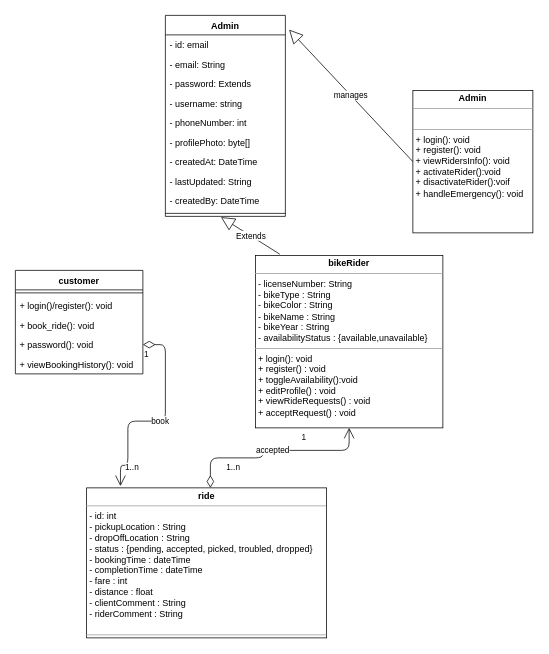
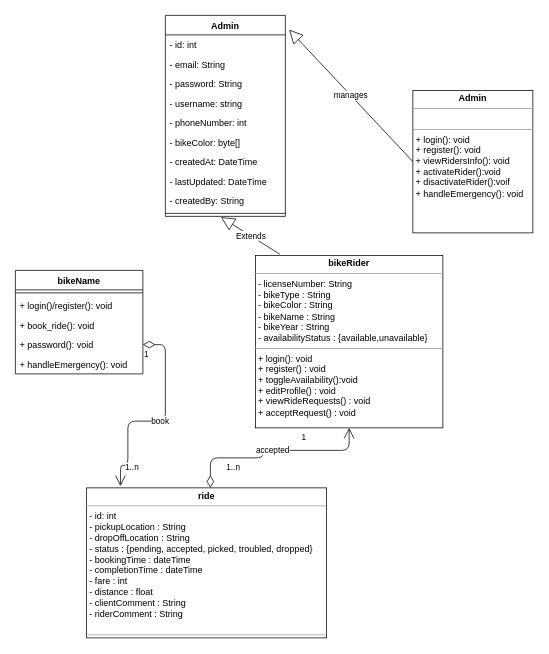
  <mxCell id="0" />
  <mxCell id="1" parent="0" />
  <mxCell id="2" value="Admin" style="swimlane;fontStyle=1;align=center;verticalAlign=top;childLayout=stackLayout;horizontal=1;startSize=26;horizontalStack=0;resizeParent=1;resizeParentMax=0;resizeLast=0;collapsible=1;marginBottom=0;" vertex="1" parent="1"><mxGeometry x="220" y="20" width="160" height="268" as="geometry" /></mxCell>
- <mxCell id="3" value="- id: email" style="text;strokeColor=none;fillColor=none;align=left;verticalAlign=top;spacingLeft=4;spacingRight=4;overflow=hidden;rotatable=0;points=[[0,0.5],[1,0.5]];portConstraint=eastwest;" vertex="1" parent="2"><mxGeometry y="26" width="160" height="26" as="geometry" /></mxCell>
+ <mxCell id="3" value="- id: int" style="text;strokeColor=none;fillColor=none;align=left;verticalAlign=top;spacingLeft=4;spacingRight=4;overflow=hidden;rotatable=0;points=[[0,0.5],[1,0.5]];portConstraint=eastwest;" vertex="1" parent="2"><mxGeometry y="26" width="160" height="26" as="geometry" /></mxCell>
  <mxCell id="4" value="- email: String" style="text;strokeColor=none;fillColor=none;align=left;verticalAlign=top;spacingLeft=4;spacingRight=4;overflow=hidden;rotatable=0;points=[[0,0.5],[1,0.5]];portConstraint=eastwest;" vertex="1" parent="2"><mxGeometry y="52" width="160" height="26" as="geometry" /></mxCell>
- <mxCell id="5" value="- password: Extends" style="text;strokeColor=none;fillColor=none;align=left;verticalAlign=top;spacingLeft=4;spacingRight=4;overflow=hidden;rotatable=0;points=[[0,0.5],[1,0.5]];portConstraint=eastwest;" vertex="1" parent="2"><mxGeometry y="78" width="160" height="26" as="geometry" /></mxCell>
+ <mxCell id="5" value="- password: String" style="text;strokeColor=none;fillColor=none;align=left;verticalAlign=top;spacingLeft=4;spacingRight=4;overflow=hidden;rotatable=0;points=[[0,0.5],[1,0.5]];portConstraint=eastwest;" vertex="1" parent="2"><mxGeometry y="78" width="160" height="26" as="geometry" /></mxCell>
  <mxCell id="6" value="- username: string" style="text;strokeColor=none;fillColor=none;align=left;verticalAlign=top;spacingLeft=4;spacingRight=4;overflow=hidden;rotatable=0;points=[[0,0.5],[1,0.5]];portConstraint=eastwest;" vertex="1" parent="2"><mxGeometry y="104" width="160" height="26" as="geometry" /></mxCell>
  <mxCell id="7" value="- phoneNumber: int" style="text;strokeColor=none;fillColor=none;align=left;verticalAlign=top;spacingLeft=4;spacingRight=4;overflow=hidden;rotatable=0;points=[[0,0.5],[1,0.5]];portConstraint=eastwest;" vertex="1" parent="2"><mxGeometry y="130" width="160" height="26" as="geometry" /></mxCell>
- <mxCell id="8" value="- profilePhoto: byte[]" style="text;strokeColor=none;fillColor=none;align=left;verticalAlign=top;spacingLeft=4;spacingRight=4;overflow=hidden;rotatable=0;points=[[0,0.5],[1,0.5]];portConstraint=eastwest;" vertex="1" parent="2"><mxGeometry y="156" width="160" height="26" as="geometry" /></mxCell>
+ <mxCell id="8" value="- bikeColor: byte[]" style="text;strokeColor=none;fillColor=none;align=left;verticalAlign=top;spacingLeft=4;spacingRight=4;overflow=hidden;rotatable=0;points=[[0,0.5],[1,0.5]];portConstraint=eastwest;" vertex="1" parent="2"><mxGeometry y="156" width="160" height="26" as="geometry" /></mxCell>
  <mxCell id="9" value="- createdAt: DateTime" style="text;strokeColor=none;fillColor=none;align=left;verticalAlign=top;spacingLeft=4;spacingRight=4;overflow=hidden;rotatable=0;points=[[0,0.5],[1,0.5]];portConstraint=eastwest;" vertex="1" parent="2"><mxGeometry y="182" width="160" height="26" as="geometry" /></mxCell>
- <mxCell id="10" value="- lastUpdated: String" style="text;strokeColor=none;fillColor=none;align=left;verticalAlign=top;spacingLeft=4;spacingRight=4;overflow=hidden;rotatable=0;points=[[0,0.5],[1,0.5]];portConstraint=eastwest;" vertex="1" parent="2"><mxGeometry y="208" width="160" height="26" as="geometry" /></mxCell>
- <mxCell id="11" value="- createdBy: DateTime" style="text;strokeColor=none;fillColor=none;align=left;verticalAlign=top;spacingLeft=4;spacingRight=4;overflow=hidden;rotatable=0;points=[[0,0.5],[1,0.5]];portConstraint=eastwest;" vertex="1" parent="2"><mxGeometry y="234" width="160" height="26" as="geometry" /></mxCell>
+ <mxCell id="10" value="- lastUpdated: DateTime" style="text;strokeColor=none;fillColor=none;align=left;verticalAlign=top;spacingLeft=4;spacingRight=4;overflow=hidden;rotatable=0;points=[[0,0.5],[1,0.5]];portConstraint=eastwest;" vertex="1" parent="2"><mxGeometry y="208" width="160" height="26" as="geometry" /></mxCell>
+ <mxCell id="11" value="- createdBy: String" style="text;strokeColor=none;fillColor=none;align=left;verticalAlign=top;spacingLeft=4;spacingRight=4;overflow=hidden;rotatable=0;points=[[0,0.5],[1,0.5]];portConstraint=eastwest;" vertex="1" parent="2"><mxGeometry y="234" width="160" height="26" as="geometry" /></mxCell>
  <mxCell id="12" value="" style="line;strokeWidth=1;fillColor=none;align=left;verticalAlign=middle;spacingTop=-1;spacingLeft=3;spacingRight=3;rotatable=0;labelPosition=right;points=[];portConstraint=eastwest;strokeColor=inherit;" vertex="1" parent="2"><mxGeometry y="260" width="160" height="8" as="geometry" /></mxCell>
- <mxCell id="13" value="customer" style="swimlane;fontStyle=1;align=center;verticalAlign=top;childLayout=stackLayout;horizontal=1;startSize=26;horizontalStack=0;resizeParent=1;resizeParentMax=0;resizeLast=0;collapsible=1;marginBottom=0;" vertex="1" parent="1"><mxGeometry x="20" y="360" width="170" height="138" as="geometry" /></mxCell>
+ <mxCell id="13" value="bikeName" style="swimlane;fontStyle=1;align=center;verticalAlign=top;childLayout=stackLayout;horizontal=1;startSize=26;horizontalStack=0;resizeParent=1;resizeParentMax=0;resizeLast=0;collapsible=1;marginBottom=0;" vertex="1" parent="1"><mxGeometry x="20" y="360" width="170" height="138" as="geometry" /></mxCell>
  <mxCell id="14" value="" style="line;strokeWidth=1;fillColor=none;align=left;verticalAlign=middle;spacingTop=-1;spacingLeft=3;spacingRight=3;rotatable=0;labelPosition=right;points=[];portConstraint=eastwest;strokeColor=inherit;" vertex="1" parent="13"><mxGeometry y="26" width="170" height="8" as="geometry" /></mxCell>
  <mxCell id="15" value="+ login()/register(): void" style="text;strokeColor=none;fillColor=none;align=left;verticalAlign=top;spacingLeft=4;spacingRight=4;overflow=hidden;rotatable=0;points=[[0,0.5],[1,0.5]];portConstraint=eastwest;" vertex="1" parent="13"><mxGeometry y="34" width="170" height="26" as="geometry" /></mxCell>
  <mxCell id="16" value="+ book_ride(): void" style="text;strokeColor=none;fillColor=none;align=left;verticalAlign=top;spacingLeft=4;spacingRight=4;overflow=hidden;rotatable=0;points=[[0,0.5],[1,0.5]];portConstraint=eastwest;" vertex="1" parent="13"><mxGeometry y="60" width="170" height="26" as="geometry" /></mxCell>
  <mxCell id="17" value="+ password(): void" style="text;strokeColor=none;fillColor=none;align=left;verticalAlign=top;spacingLeft=4;spacingRight=4;overflow=hidden;rotatable=0;points=[[0,0.5],[1,0.5]];portConstraint=eastwest;" vertex="1" parent="13"><mxGeometry y="86" width="170" height="26" as="geometry" /></mxCell>
- <mxCell id="18" value="+ viewBookingHistory(): void" style="text;strokeColor=none;fillColor=none;align=left;verticalAlign=top;spacingLeft=4;spacingRight=4;overflow=hidden;rotatable=0;points=[[0,0.5],[1,0.5]];portConstraint=eastwest;" vertex="1" parent="13"><mxGeometry y="112" width="170" height="26" as="geometry" /></mxCell>
+ <mxCell id="18" value="+ handleEmergency(): void" style="text;strokeColor=none;fillColor=none;align=left;verticalAlign=top;spacingLeft=4;spacingRight=4;overflow=hidden;rotatable=0;points=[[0,0.5],[1,0.5]];portConstraint=eastwest;" vertex="1" parent="13"><mxGeometry y="112" width="170" height="26" as="geometry" /></mxCell>
  <mxCell id="19" value="&lt;p style=&quot;margin:0px;margin-top:4px;text-align:center;&quot;&gt;&lt;b&gt;bikeRider&lt;/b&gt;&lt;/p&gt;&lt;hr size=&quot;1&quot;&gt;&lt;p style=&quot;margin:0px;margin-left:4px;&quot;&gt;- licenseNumber: String&lt;/p&gt;&lt;p style=&quot;margin:0px;margin-left:4px;&quot;&gt;- bikeType : String&lt;/p&gt;&lt;p style=&quot;margin:0px;margin-left:4px;&quot;&gt;- bikeColor : String&lt;/p&gt;&lt;p style=&quot;margin:0px;margin-left:4px;&quot;&gt;- bikeName : String&lt;/p&gt;&lt;p style=&quot;margin:0px;margin-left:4px;&quot;&gt;- bikeYear : String&lt;/p&gt;&lt;p style=&quot;margin:0px;margin-left:4px;&quot;&gt;- availabilityStatus : {available,unavailable}&lt;/p&gt;&lt;hr size=&quot;1&quot;&gt;&lt;p style=&quot;margin:0px;margin-left:4px;&quot;&gt;+ login(): void&lt;/p&gt;&lt;p style=&quot;margin:0px;margin-left:4px;&quot;&gt;+ register() : void&lt;/p&gt;&lt;p style=&quot;margin:0px;margin-left:4px;&quot;&gt;+ toggleAvailability():void&lt;/p&gt;&lt;p style=&quot;margin:0px;margin-left:4px;&quot;&gt;+ editProfile() : void&lt;/p&gt;&lt;p style=&quot;margin:0px;margin-left:4px;&quot;&gt;+ viewRideRequests() : void&lt;/p&gt;&lt;p style=&quot;margin:0px;margin-left:4px;&quot;&gt;+ acceptRequest() : void&lt;/p&gt;" style="verticalAlign=top;align=left;overflow=fill;fontSize=12;fontFamily=Helvetica;html=1;" vertex="1" parent="1"><mxGeometry x="340" y="340" width="250" height="230" as="geometry" /></mxCell>
  <mxCell id="20" value="Extends" style="endArrow=block;endSize=16;endFill=0;html=1;entryX=0.463;entryY=1.125;entryDx=0;entryDy=0;entryPerimeter=0;exitX=0.13;exitY=-0.007;exitDx=0;exitDy=0;exitPerimeter=0;" edge="1" parent="1" source="19" target="12"><mxGeometry width="160" relative="1" as="geometry"><mxPoint x="100" y="350" as="sourcePoint" /><mxPoint x="171.04" y="286.994" as="targetPoint" /></mxGeometry></mxCell>
  <mxCell id="21" value="&lt;p style=&quot;margin:0px;margin-top:4px;text-align:center;&quot;&gt;&lt;b&gt;ride&lt;/b&gt;&lt;/p&gt;&lt;hr size=&quot;1&quot;&gt;&lt;p style=&quot;margin:0px;margin-left:4px;&quot;&gt;- id: int&lt;/p&gt;&lt;p style=&quot;margin:0px;margin-left:4px;&quot;&gt;- pickupLocation : String&lt;/p&gt;&lt;p style=&quot;margin:0px;margin-left:4px;&quot;&gt;- dropOffLocation : String&lt;/p&gt;&lt;p style=&quot;margin:0px;margin-left:4px;&quot;&gt;- status : {pending, accepted, picked, troubled, dropped}&lt;/p&gt;&lt;p style=&quot;margin:0px;margin-left:4px;&quot;&gt;- bookingTime : dateTime&lt;/p&gt;&lt;p style=&quot;margin:0px;margin-left:4px;&quot;&gt;- completionTime : dateTime&lt;/p&gt;&lt;p style=&quot;margin:0px;margin-left:4px;&quot;&gt;- fare : int&lt;/p&gt;&lt;p style=&quot;margin:0px;margin-left:4px;&quot;&gt;- distance : float&lt;/p&gt;&lt;p style=&quot;margin:0px;margin-left:4px;&quot;&gt;- clientComment : String&lt;/p&gt;&lt;p style=&quot;margin:0px;margin-left:4px;&quot;&gt;- riderComment : String&lt;/p&gt;&lt;span style=&quot;color: rgba(0, 0, 0, 0); font-family: monospace; font-size: 0px;&quot;&gt;%3CmxGraphModel%3E%3Croot%3E%3CmxCell%20id%3D%220%22%2F%3E%3CmxCell%20id%3D%221%22%20parent%3D%220%22%2F%3E%3CmxCell%20id%3D%222%22%20value%3D%22book%22%20style%3D%22endArrow%3Dopen%3Bhtml%3D1%3BendSize%3D12%3BstartArrow%3DdiamondThin%3BstartSize%3D14%3BstartFill%3D0%3BedgeStyle%3DorthogonalEdgeStyle%3BexitX%3D1%3BexitY%3D0.5%3BexitDx%3D0%3BexitDy%3D0%3BentryX%3D0.141%3BentryY%3D-0.012%3BentryDx%3D0%3BentryDy%3D0%3BentryPerimeter%3D0%3B%22%20edge%3D%221%22%20parent%3D%221%22%3E%3CmxGeometry%20relative%3D%221%22%20as%3D%22geometry%22%3E%3CmxPoint%20x%3D%22180%22%20y%3D%22479%22%20as%3D%22sourcePoint%22%2F%3E%3CmxPoint%20x%3D%22125.12%22%20y%3D%22667.96%22%20as%3D%22targetPoint%22%2F%3E%3CArray%20as%3D%22points%22%3E%3CmxPoint%20x%3D%22210%22%20y%3D%22479%22%2F%3E%3CmxPoint%20x%3D%22210%22%20y%3D%22581%22%2F%3E%3CmxPoint%20x%3D%22125%22%20y%3D%22581%22%2F%3E%3C%2FArray%3E%3C%2FmxGeometry%3E%3C%2FmxCell%3E%3CmxCell%20id%3D%223%22%20value%3D%221%22%20style%3D%22edgeLabel%3Bresizable%3D0%3Bhtml%3D1%3Balign%3Dleft%3BverticalAlign%3Dtop%3B%22%20connectable%3D%220%22%20vertex%3D%221%22%20parent%3D%222%22%3E%3CmxGeometry%20x%3D%22-1%22%20relative%3D%221%22%20as%3D%22geometry%22%2F%3E%3C%2FmxCell%3E%3CmxCell%20id%3D%224%22%20value%3D%221..n%22%20style%3D%22edgeLabel%3Bresizable%3D0%3Bhtml%3D1%3Balign%3Dright%3BverticalAlign%3Dtop%3B%22%20connectable%3D%220%22%20vertex%3D%221%22%20parent%3D%222%22%3E%3CmxGeometry%20x%3D%221%22%20relative%3D%221%22%20as%3D%22geometry%22%3E%3CmxPoint%20x%3D%2225%22%20y%3D%22-38%22%20as%3D%22offset%22%2F%3E%3C%2FmxGeometry%3E%3C%2FmxCell%3E%3C%2Froot%3E%3C%2FmxGraphModel%3E&lt;/span&gt;&lt;span style=&quot;color: rgba(0, 0, 0, 0); font-family: monospace; font-size: 0px;&quot;&gt;%3CmxGraphModel%3E%3Croot%3E%3CmxCell%20id%3D%220%22%2F%3E%3CmxCell%20id%3D%221%22%20parent%3D%220%22%2F%3E%3CmxCell%20id%3D%222%22%20value%3D%22book%22%20style%3D%22endArrow%3Dopen%3Bhtml%3D1%3BendSize%3D12%3BstartArrow%3DdiamondThin%3BstartSize%3D14%3BstartFill%3D0%3BedgeStyle%3DorthogonalEdgeStyle%3BexitX%3D1%3BexitY%3D0.5%3BexitDx%3D0%3BexitDy%3D0%3BentryX%3D0.141%3BentryY%3D-0.012%3BentryDx%3D0%3BentryDy%3D0%3BentryPerimeter%3D0%3B%22%20edge%3D%221%22%20parent%3D%221%22%3E%3CmxGeometry%20relative%3D%221%22%20as%3D%22geometry%22%3E%3CmxPoint%20x%3D%22180%22%20y%3D%22479%22%20as%3D%22sourcePoint%22%2F%3E%3CmxPoint%20x%3D%22125.12%22%20y%3D%22667.96%22%20as%3D%22targetPoint%22%2F%3E%3CArray%20as%3D%22points%22%3E%3CmxPoint%20x%3D%22210%22%20y%3D%22479%22%2F%3E%3CmxPoint%20x%3D%22210%22%20y%3D%22581%22%2F%3E%3CmxPoint%20x%3D%22125%22%20y%3D%22581%22%2F%3E%3C%2FArray%3E%3C%2FmxGeometry%3E%3C%2FmxCell%3E%3CmxCell%20id%3D%223%22%20value%3D%221%22%20style%3D%22edgeLabel%3Bresizable%3D0%3Bhtml%3D1%3Balign%3Dleft%3BverticalAlign%3Dtop%3B%22%20connectable%3D%220%22%20vertex%3D%221%22%20parent%3D%222%22%3E%3CmxGeometry%20x%3D%22-1%22%20relative%3D%221%22%20as%3D%22geometry%22%2F%3E%3C%2FmxCell%3E%3CmxCell%20id%3D%224%22%20value%3D%221..n%22%20style%3D%22edgeLabel%3Bresizable%3D0%3Bhtml%3D1%3Balign%3Dright%3BverticalAlign%3Dtop%3B%22%20connectable%3D%220%22%20vertex%3D%221%22%20parent%3D%222%22%3E%3CmxGeometry%20x%3D%221%22%20relative%3D%221%22%20as%3D%22geometry%22%3E%3CmxPoint%20x%3D%2225%22%20y%3D%22-38%22%20as%3D%22offset%22%2F%3E%3C%2FmxGeometry%3E%3C%2FmxCell%3E%3C%2Froot%3E%3C%2FmxGraphModel%3E&lt;/span&gt;&lt;hr size=&quot;1&quot;&gt;&lt;p style=&quot;margin:0px;margin-left:4px;&quot;&gt;&lt;br&gt;&lt;/p&gt;" style="verticalAlign=top;align=left;overflow=fill;fontSize=12;fontFamily=Helvetica;html=1;" vertex="1" parent="1"><mxGeometry x="115" y="650" width="320" height="200" as="geometry" /></mxCell>
  <mxCell id="22" value="book" style="endArrow=open;html=1;endSize=12;startArrow=diamondThin;startSize=14;startFill=0;edgeStyle=orthogonalEdgeStyle;exitX=1;exitY=0.5;exitDx=0;exitDy=0;entryX=0.141;entryY=-0.012;entryDx=0;entryDy=0;entryPerimeter=0;" edge="1" parent="1" source="17" target="21"><mxGeometry relative="1" as="geometry"><mxPoint x="290" y="560" as="sourcePoint" /><mxPoint x="450" y="560" as="targetPoint" /><Array as="points"><mxPoint x="220" y="459" /><mxPoint x="220" y="561" /><mxPoint x="170" y="561" /><mxPoint x="170" y="620" /><mxPoint x="160" y="620" /></Array></mxGeometry></mxCell>
  <mxCell id="23" value="1" style="edgeLabel;resizable=0;html=1;align=left;verticalAlign=top;" connectable="0" vertex="1" parent="22"><mxGeometry x="-1" relative="1" as="geometry" /></mxCell>
  <mxCell id="24" value="1..n" style="edgeLabel;resizable=0;html=1;align=right;verticalAlign=top;" connectable="0" vertex="1" parent="22"><mxGeometry x="1" relative="1" as="geometry"><mxPoint x="25" y="-38" as="offset" /></mxGeometry></mxCell>
  <mxCell id="25" value="accepted" style="endArrow=open;html=1;endSize=12;startArrow=diamondThin;startSize=14;startFill=0;edgeStyle=orthogonalEdgeStyle;entryX=0.5;entryY=1;entryDx=0;entryDy=0;" edge="1" parent="1" target="19"><mxGeometry relative="1" as="geometry"><mxPoint x="280" y="650" as="sourcePoint" /><mxPoint x="460.02" y="678.96" as="targetPoint" /><Array as="points"><mxPoint x="280" y="610" /><mxPoint x="350" y="610" /><mxPoint x="350" y="600" /><mxPoint x="465" y="600" /></Array></mxGeometry></mxCell>
  <mxCell id="26" value="1" style="edgeLabel;resizable=0;html=1;align=left;verticalAlign=top;" connectable="0" vertex="1" parent="25"><mxGeometry x="-1" relative="1" as="geometry"><mxPoint x="120" y="-80" as="offset" /></mxGeometry></mxCell>
  <mxCell id="27" value="1..n" style="edgeLabel;resizable=0;html=1;align=right;verticalAlign=top;" connectable="0" vertex="1" parent="25"><mxGeometry x="1" relative="1" as="geometry"><mxPoint x="-145" y="40" as="offset" /></mxGeometry></mxCell>
  <mxCell id="28" value="&lt;p style=&quot;margin:0px;margin-top:4px;text-align:center;&quot;&gt;&lt;b&gt;Admin&lt;/b&gt;&lt;/p&gt;&lt;hr size=&quot;1&quot;&gt;&lt;p style=&quot;margin:0px;margin-left:4px;&quot;&gt;&lt;br&gt;&lt;/p&gt;&lt;hr size=&quot;1&quot;&gt;&lt;p style=&quot;margin:0px;margin-left:4px;&quot;&gt;+ login(): void&lt;/p&gt;&lt;p style=&quot;margin:0px;margin-left:4px;&quot;&gt;+ register(): void&lt;/p&gt;&lt;p style=&quot;margin:0px;margin-left:4px;&quot;&gt;+ viewRidersInfo(): void&lt;/p&gt;&lt;p style=&quot;margin:0px;margin-left:4px;&quot;&gt;+ activateRider():void&lt;/p&gt;&lt;p style=&quot;margin:0px;margin-left:4px;&quot;&gt;+ disactivateRider():voif&lt;/p&gt;&lt;p style=&quot;margin:0px;margin-left:4px;&quot;&gt;+ handleEmergency(): void&lt;/p&gt;" style="verticalAlign=top;align=left;overflow=fill;fontSize=12;fontFamily=Helvetica;html=1;" vertex="1" parent="1"><mxGeometry x="550" y="120" width="160" height="190" as="geometry" /></mxCell>
  <mxCell id="29" value="manages" style="endArrow=block;endSize=16;endFill=0;html=1;entryX=1.031;entryY=0.071;entryDx=0;entryDy=0;entryPerimeter=0;exitX=0;exitY=0.5;exitDx=0;exitDy=0;" edge="1" parent="1" source="28" target="2"><mxGeometry width="160" relative="1" as="geometry"><mxPoint x="490" y="240" as="sourcePoint" /><mxPoint x="570" y="190" as="targetPoint" /></mxGeometry></mxCell>
